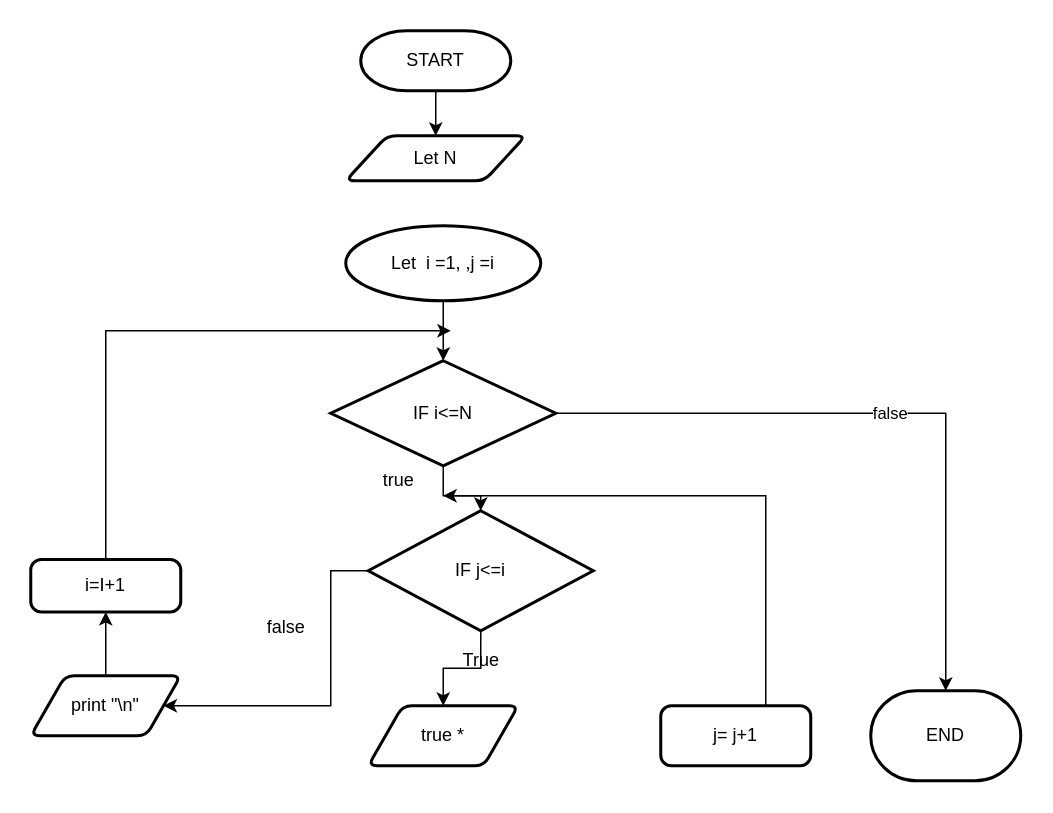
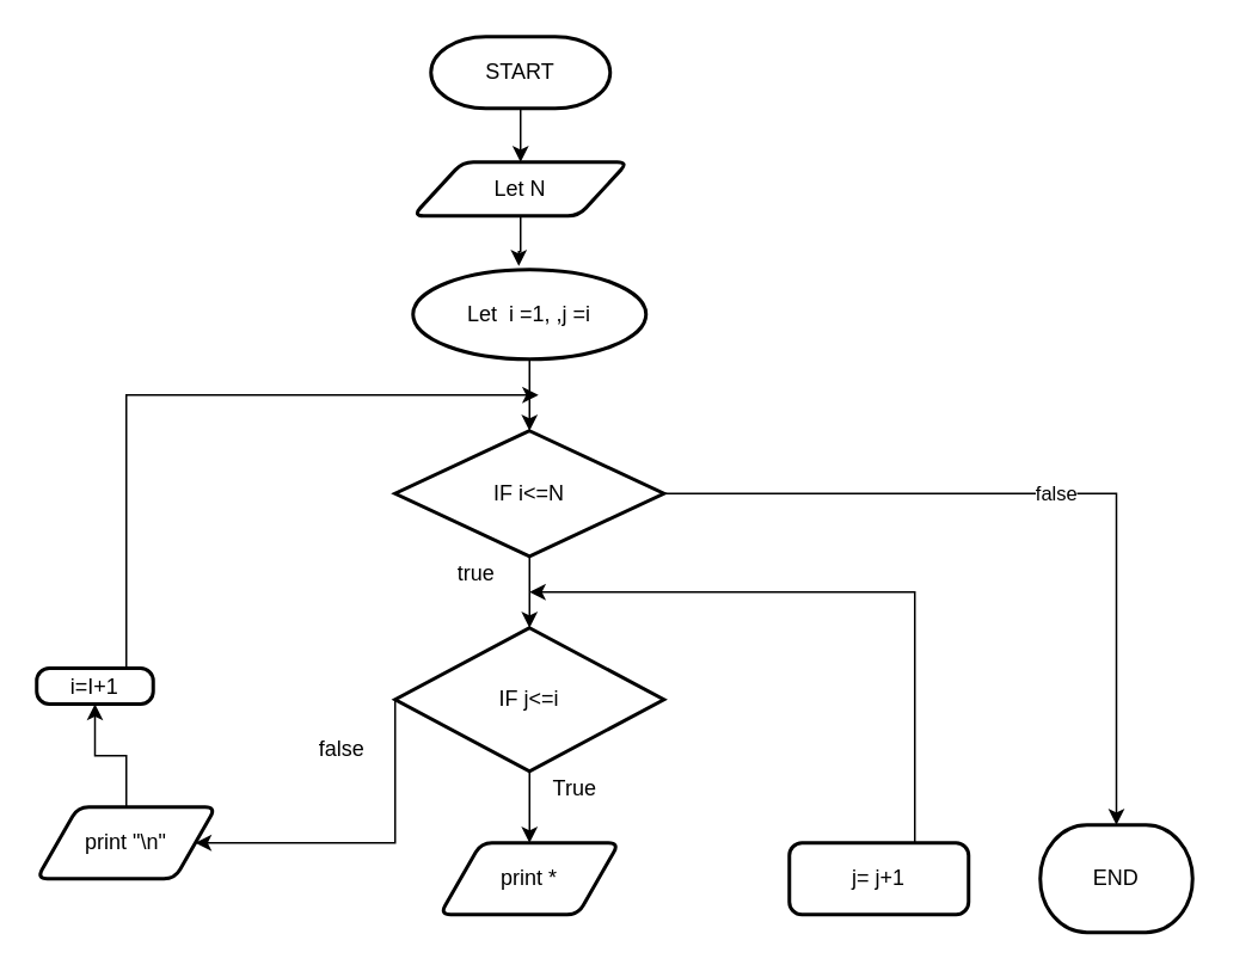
  <mxCell id="0" />
  <mxCell id="1" parent="0" />
  <mxCell id="2" style="edgeStyle=orthogonalEdgeStyle;rounded=0;orthogonalLoop=1;jettySize=auto;html=1;entryX=0.5;entryY=0;entryDx=0;entryDy=0;" edge="1" parent="1" source="3" target="6"><mxGeometry relative="1" as="geometry" /></mxCell>
  <mxCell id="3" value="START" style="strokeWidth=2;html=1;shape=mxgraph.flowchart.terminator;whiteSpace=wrap;" vertex="1" parent="1"><mxGeometry x="240" y="20" width="100" height="40" as="geometry" /></mxCell>
- <mxCell id="4" value="END" style="strokeWidth=2;html=1;shape=mxgraph.flowchart.terminator;whiteSpace=wrap;" vertex="1" parent="1"><mxGeometry x="580" y="460" width="100" height="60" as="geometry" /></mxCell>
+ <mxCell id="4" value="END" style="strokeWidth=2;html=1;shape=mxgraph.flowchart.terminator;whiteSpace=wrap;" vertex="1" parent="1"><mxGeometry x="580" y="460" width="85" height="60" as="geometry" /></mxCell>
+ <mxCell id="5" style="edgeStyle=orthogonalEdgeStyle;rounded=0;orthogonalLoop=1;jettySize=auto;html=1;entryX=0.454;entryY=-0.04;entryDx=0;entryDy=0;entryPerimeter=0;" edge="1" parent="1" source="6" target="8"><mxGeometry relative="1" as="geometry" /></mxCell>
  <mxCell id="6" value="Let N" style="shape=parallelogram;html=1;strokeWidth=2;perimeter=parallelogramPerimeter;whiteSpace=wrap;rounded=1;arcSize=12;size=0.23;" vertex="1" parent="1"><mxGeometry x="230" y="90" width="120" height="30" as="geometry" /></mxCell>
  <mxCell id="7" style="edgeStyle=orthogonalEdgeStyle;rounded=0;orthogonalLoop=1;jettySize=auto;html=1;entryX=0.5;entryY=0;entryDx=0;entryDy=0;entryPerimeter=0;" edge="1" parent="1" source="8" target="11"><mxGeometry relative="1" as="geometry" /></mxCell>
  <mxCell id="8" value="Let&amp;nbsp; i =1, ,j =i" style="ellipse;whiteSpace=wrap;html=1;absoluteArcSize=1;arcSize=14;strokeWidth=2;" vertex="1" parent="1"><mxGeometry x="230" y="150" width="130" height="50" as="geometry" /></mxCell>
  <mxCell id="9" style="edgeStyle=orthogonalEdgeStyle;rounded=0;orthogonalLoop=1;jettySize=auto;html=1;entryX=0.5;entryY=0;entryDx=0;entryDy=0;entryPerimeter=0;" edge="1" parent="1" source="11" target="14"><mxGeometry relative="1" as="geometry" /></mxCell>
  <mxCell id="10" value="false" style="edgeStyle=orthogonalEdgeStyle;rounded=0;orthogonalLoop=1;jettySize=auto;html=1;" edge="1" parent="1" source="11" target="4"><mxGeometry relative="1" as="geometry" /></mxCell>
  <mxCell id="11" value="IF i&amp;lt;=N" style="strokeWidth=2;html=1;shape=mxgraph.flowchart.decision;whiteSpace=wrap;" vertex="1" parent="1"><mxGeometry x="220" y="240" width="150" height="70" as="geometry" /></mxCell>
  <mxCell id="12" style="edgeStyle=orthogonalEdgeStyle;rounded=0;orthogonalLoop=1;jettySize=auto;html=1;entryX=0.5;entryY=0;entryDx=0;entryDy=0;" edge="1" parent="1" source="14" target="17"><mxGeometry relative="1" as="geometry" /></mxCell>
  <mxCell id="13" style="edgeStyle=orthogonalEdgeStyle;rounded=0;orthogonalLoop=1;jettySize=auto;html=1;entryX=1;entryY=0.5;entryDx=0;entryDy=0;exitX=0;exitY=0.5;exitDx=0;exitDy=0;exitPerimeter=0;" edge="1" parent="1" source="14" target="24"><mxGeometry relative="1" as="geometry"><Array as="points"><mxPoint x="220" y="470" /></Array></mxGeometry></mxCell>
- <mxCell id="14" value="IF j&amp;lt;=i" style="strokeWidth=2;html=1;shape=mxgraph.flowchart.decision;whiteSpace=wrap;" vertex="1" parent="1"><mxGeometry x="245" y="340" width="150" height="80" as="geometry" /></mxCell>
+ <mxCell id="14" value="IF j&amp;lt;=i" style="strokeWidth=2;html=1;shape=mxgraph.flowchart.decision;whiteSpace=wrap;" vertex="1" parent="1"><mxGeometry x="220" y="350" width="150" height="80" as="geometry" /></mxCell>
  <mxCell id="15" style="edgeStyle=orthogonalEdgeStyle;rounded=0;orthogonalLoop=1;jettySize=auto;html=1;" edge="1" parent="1" source="16"><mxGeometry relative="1" as="geometry"><mxPoint x="295" y="330" as="targetPoint" /><Array as="points"><mxPoint x="510" y="330" /><mxPoint x="295" y="330" /></Array></mxGeometry></mxCell>
  <mxCell id="16" value="j= j+1" style="rounded=1;whiteSpace=wrap;html=1;absoluteArcSize=1;arcSize=14;strokeWidth=2;" vertex="1" parent="1"><mxGeometry x="440" y="470" width="100" height="40" as="geometry" /></mxCell>
- <mxCell id="17" value="true *" style="shape=parallelogram;html=1;strokeWidth=2;perimeter=parallelogramPerimeter;whiteSpace=wrap;rounded=1;arcSize=12;size=0.23;" vertex="1" parent="1"><mxGeometry x="245" y="470" width="100" height="40" as="geometry" /></mxCell>
+ <mxCell id="17" value="print *" style="shape=parallelogram;html=1;strokeWidth=2;perimeter=parallelogramPerimeter;whiteSpace=wrap;rounded=1;arcSize=12;size=0.23;" vertex="1" parent="1"><mxGeometry x="245" y="470" width="100" height="40" as="geometry" /></mxCell>
  <mxCell id="18" value="true" style="text;html=1;align=center;verticalAlign=middle;resizable=0;points=[];autosize=1;strokeColor=none;fillColor=none;" vertex="1" parent="1"><mxGeometry x="245" y="310" width="40" height="20" as="geometry" /></mxCell>
  <mxCell id="19" value="True" style="text;html=1;align=center;verticalAlign=middle;resizable=0;points=[];autosize=1;strokeColor=none;fillColor=none;" vertex="1" parent="1"><mxGeometry x="300" y="430" width="40" height="20" as="geometry" /></mxCell>
  <mxCell id="20" value="false" style="text;html=1;align=center;verticalAlign=middle;resizable=0;points=[];autosize=1;strokeColor=none;fillColor=none;" vertex="1" parent="1"><mxGeometry x="170" y="407.5" width="40" height="20" as="geometry" /></mxCell>
  <mxCell id="21" style="edgeStyle=orthogonalEdgeStyle;rounded=0;orthogonalLoop=1;jettySize=auto;html=1;" edge="1" parent="1" source="22"><mxGeometry relative="1" as="geometry"><mxPoint x="300" y="220" as="targetPoint" /><Array as="points"><mxPoint x="70" y="220" /></Array></mxGeometry></mxCell>
- <mxCell id="22" value="i=I+1" style="rounded=1;whiteSpace=wrap;html=1;absoluteArcSize=1;arcSize=14;strokeWidth=2;" vertex="1" parent="1"><mxGeometry x="20" y="372.5" width="100" height="35" as="geometry" /></mxCell>
+ <mxCell id="22" value="i=I+1" style="rounded=1;whiteSpace=wrap;html=1;absoluteArcSize=1;arcSize=14;strokeWidth=2;" vertex="1" parent="1"><mxGeometry x="20" y="372.5" width="65" height="20" as="geometry" /></mxCell>
  <mxCell id="23" style="edgeStyle=orthogonalEdgeStyle;rounded=0;orthogonalLoop=1;jettySize=auto;html=1;" edge="1" parent="1" source="24" target="22"><mxGeometry relative="1" as="geometry" /></mxCell>
  <mxCell id="24" value="print &quot;\n&quot;" style="shape=parallelogram;html=1;strokeWidth=2;perimeter=parallelogramPerimeter;whiteSpace=wrap;rounded=1;arcSize=12;size=0.23;" vertex="1" parent="1"><mxGeometry x="20" y="450" width="100" height="40" as="geometry" /></mxCell>
